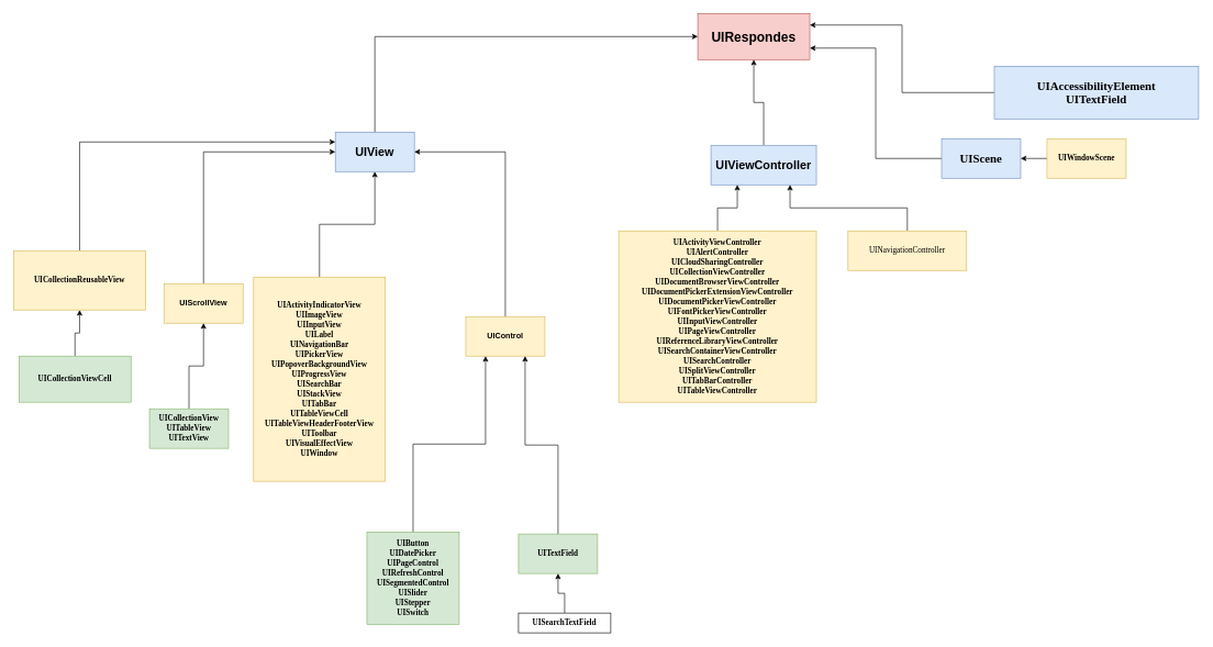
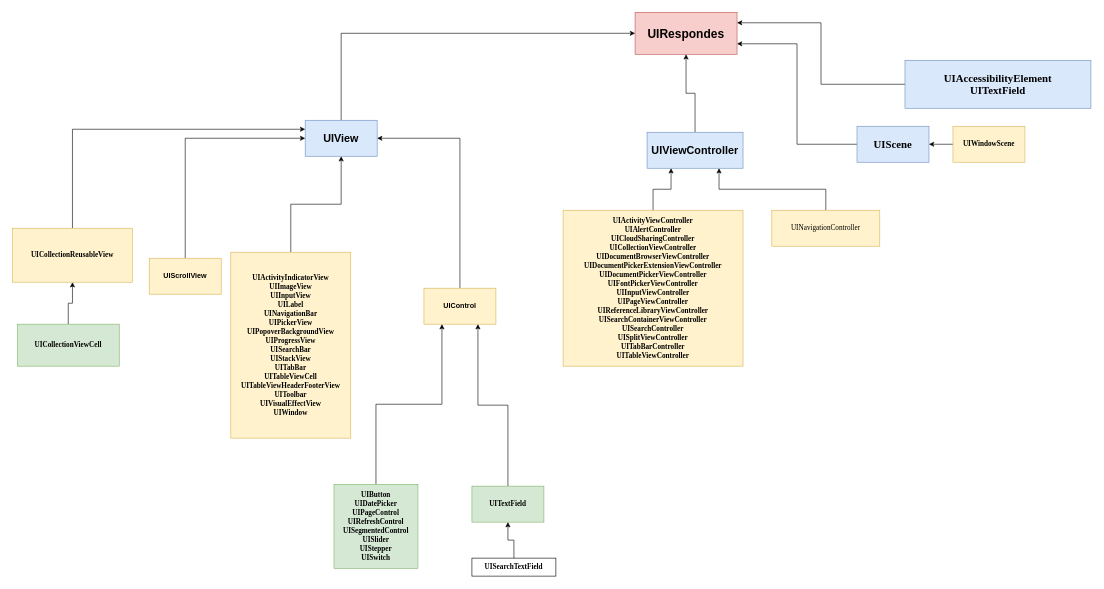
  <mxCell id="0" />
  <mxCell id="1" parent="0" />
  <mxCell id="2" value="UIRespondes" style="rounded=0;whiteSpace=wrap;html=1;fontSize=20;fontStyle=1;fillColor=#f8cecc;strokeColor=#b85450;" vertex="1" parent="1"><mxGeometry x="1058" y="20" width="170" height="70" as="geometry" /></mxCell>
  <mxCell id="3" style="edgeStyle=orthogonalEdgeStyle;rounded=0;orthogonalLoop=1;jettySize=auto;html=1;exitX=0.5;exitY=0;exitDx=0;exitDy=0;entryX=0.5;entryY=1;entryDx=0;entryDy=0;" edge="1" parent="1" source="4" target="6"><mxGeometry relative="1" as="geometry"><mxPoint x="326.143" y="280" as="targetPoint" /></mxGeometry></mxCell>
  <mxCell id="4" value="&lt;p class=&quot;p1&quot; style=&quot;margin: 0px ; font-stretch: normal ; line-height: normal ; font-family: &amp;quot;menlo&amp;quot;&quot;&gt;&lt;span class=&quot;s1&quot;&gt;&lt;span&gt;UIActivityIndicatorView&lt;/span&gt;&lt;/span&gt;&lt;/p&gt;&lt;p class=&quot;p1&quot; style=&quot;margin: 0px ; font-stretch: normal ; line-height: normal ; font-family: &amp;quot;menlo&amp;quot;&quot;&gt;&lt;span class=&quot;s1&quot;&gt;&lt;span&gt;UIImageView&lt;/span&gt;&lt;/span&gt;&lt;/p&gt;&lt;p class=&quot;p1&quot; style=&quot;margin: 0px ; font-stretch: normal ; line-height: normal ; font-family: &amp;quot;menlo&amp;quot;&quot;&gt;&lt;span class=&quot;s1&quot;&gt;&lt;span&gt;UIInputView&lt;/span&gt;&lt;/span&gt;&lt;/p&gt;&lt;p class=&quot;p1&quot; style=&quot;margin: 0px ; font-stretch: normal ; line-height: normal ; font-family: &amp;quot;menlo&amp;quot;&quot;&gt;&lt;span class=&quot;s1&quot;&gt;&lt;span&gt;UILabel&lt;/span&gt;&lt;/span&gt;&lt;/p&gt;&lt;p class=&quot;p1&quot; style=&quot;margin: 0px ; font-stretch: normal ; line-height: normal ; font-family: &amp;quot;menlo&amp;quot;&quot;&gt;&lt;span class=&quot;s1&quot;&gt;&lt;span&gt;UINavigationBar&lt;/span&gt;&lt;/span&gt;&lt;/p&gt;&lt;p class=&quot;p1&quot; style=&quot;margin: 0px ; font-stretch: normal ; line-height: normal ; font-family: &amp;quot;menlo&amp;quot;&quot;&gt;&lt;span class=&quot;s1&quot;&gt;&lt;span&gt;UIPickerView&lt;/span&gt;&lt;/span&gt;&lt;/p&gt;&lt;p class=&quot;p1&quot; style=&quot;margin: 0px ; font-stretch: normal ; line-height: normal ; font-family: &amp;quot;menlo&amp;quot;&quot;&gt;&lt;span class=&quot;s1&quot;&gt;&lt;span&gt;UIPopoverBackgroundView&lt;/span&gt;&lt;/span&gt;&lt;/p&gt;&lt;p class=&quot;p1&quot; style=&quot;margin: 0px ; font-stretch: normal ; line-height: normal ; font-family: &amp;quot;menlo&amp;quot;&quot;&gt;&lt;span class=&quot;s1&quot;&gt;&lt;span&gt;UIProgressView&lt;/span&gt;&lt;/span&gt;&lt;/p&gt;&lt;p class=&quot;p1&quot; style=&quot;margin: 0px ; font-stretch: normal ; line-height: normal ; font-family: &amp;quot;menlo&amp;quot;&quot;&gt;&lt;span&gt;UISearchBar&lt;/span&gt;&lt;/p&gt;&lt;p class=&quot;p1&quot; style=&quot;margin: 0px ; font-stretch: normal ; line-height: normal ; font-family: &amp;quot;menlo&amp;quot;&quot;&gt;&lt;span class=&quot;s1&quot;&gt;&lt;span&gt;UIStackView&lt;/span&gt;&lt;/span&gt;&lt;/p&gt;&lt;p class=&quot;p1&quot; style=&quot;margin: 0px ; font-stretch: normal ; line-height: normal ; font-family: &amp;quot;menlo&amp;quot;&quot;&gt;&lt;span class=&quot;s1&quot;&gt;&lt;span&gt;UITabBar&lt;/span&gt;&lt;/span&gt;&lt;/p&gt;&lt;p class=&quot;p1&quot; style=&quot;margin: 0px ; font-stretch: normal ; line-height: normal ; font-family: &amp;quot;menlo&amp;quot;&quot;&gt;&lt;span class=&quot;s1&quot;&gt;&lt;span&gt;UITableViewCell&lt;/span&gt;&lt;/span&gt;&lt;/p&gt;&lt;p class=&quot;p1&quot; style=&quot;margin: 0px ; font-stretch: normal ; line-height: normal ; font-family: &amp;quot;menlo&amp;quot;&quot;&gt;&lt;span class=&quot;s1&quot;&gt;&lt;span&gt;UITableViewHeaderFooterView&lt;/span&gt;&lt;/span&gt;&lt;/p&gt;&lt;p class=&quot;p1&quot; style=&quot;margin: 0px ; font-stretch: normal ; line-height: normal ; font-family: &amp;quot;menlo&amp;quot;&quot;&gt;&lt;span class=&quot;s1&quot;&gt;&lt;span&gt;UIToolbar&lt;/span&gt;&lt;/span&gt;&lt;/p&gt;&lt;p class=&quot;p1&quot; style=&quot;margin: 0px ; font-stretch: normal ; line-height: normal ; font-family: &amp;quot;menlo&amp;quot;&quot;&gt;&lt;span class=&quot;s1&quot;&gt;&lt;span&gt;UIVisualEffectView&lt;/span&gt;&lt;/span&gt;&lt;/p&gt;&lt;p class=&quot;p1&quot; style=&quot;margin: 0px ; font-stretch: normal ; line-height: normal ; font-family: &amp;quot;menlo&amp;quot;&quot;&gt;&lt;span class=&quot;s1&quot;&gt;&lt;span&gt;UIWindow&lt;/span&gt;&lt;/span&gt;&lt;/p&gt;" style="rounded=0;whiteSpace=wrap;html=1;align=center;fontStyle=1;fillColor=#fff2cc;strokeColor=#d6b656;" vertex="1" parent="1"><mxGeometry x="384" y="420" width="200" height="310" as="geometry" /></mxCell>
  <mxCell id="5" style="edgeStyle=orthogonalEdgeStyle;rounded=0;orthogonalLoop=1;jettySize=auto;html=1;exitX=0.5;exitY=0;exitDx=0;exitDy=0;entryX=0;entryY=0.5;entryDx=0;entryDy=0;" edge="1" parent="1" source="6" target="2"><mxGeometry relative="1" as="geometry" /></mxCell>
  <mxCell id="6" value="&lt;font style=&quot;font-size: 18px&quot;&gt;UIView&lt;/font&gt;" style="rounded=0;whiteSpace=wrap;html=1;align=center;fontStyle=1;fontSize=18;fillColor=#dae8fc;strokeColor=#6c8ebf;" vertex="1" parent="1"><mxGeometry x="508" y="200" width="120" height="60" as="geometry" /></mxCell>
  <mxCell id="7" style="edgeStyle=orthogonalEdgeStyle;rounded=0;orthogonalLoop=1;jettySize=auto;html=1;exitX=0.5;exitY=0;exitDx=0;exitDy=0;entryX=1;entryY=0.5;entryDx=0;entryDy=0;" edge="1" parent="1" source="8" target="6"><mxGeometry relative="1" as="geometry" /></mxCell>
  <mxCell id="8" value="UIControl" style="rounded=0;whiteSpace=wrap;html=1;align=center;fillColor=#fff2cc;strokeColor=#d6b656;fontStyle=1" vertex="1" parent="1"><mxGeometry x="706" y="480" width="120" height="60" as="geometry" /></mxCell>
  <mxCell id="9" style="edgeStyle=orthogonalEdgeStyle;rounded=0;orthogonalLoop=1;jettySize=auto;html=1;exitX=0.5;exitY=0;exitDx=0;exitDy=0;entryX=0.25;entryY=1;entryDx=0;entryDy=0;" edge="1" parent="1" source="10" target="8"><mxGeometry relative="1" as="geometry" /></mxCell>
  <mxCell id="10" value="&lt;p class=&quot;p1&quot; style=&quot;margin: 0px ; font-stretch: normal ; line-height: normal ; font-family: &amp;#34;menlo&amp;#34;&quot;&gt;&lt;span class=&quot;s1&quot;&gt;&lt;b&gt;UIButton&lt;/b&gt;&lt;/span&gt;&lt;/p&gt;&lt;p class=&quot;p1&quot; style=&quot;margin: 0px ; font-stretch: normal ; line-height: normal ; font-family: &amp;#34;menlo&amp;#34;&quot;&gt;&lt;span class=&quot;s1&quot;&gt;&lt;b&gt;UIDatePicker&lt;/b&gt;&lt;/span&gt;&lt;/p&gt;&lt;p class=&quot;p1&quot; style=&quot;margin: 0px ; font-stretch: normal ; line-height: normal ; font-family: &amp;#34;menlo&amp;#34;&quot;&gt;&lt;span class=&quot;s1&quot;&gt;&lt;b&gt;UIPageControl&lt;/b&gt;&lt;/span&gt;&lt;/p&gt;&lt;p class=&quot;p1&quot; style=&quot;margin: 0px ; font-stretch: normal ; line-height: normal ; font-family: &amp;#34;menlo&amp;#34;&quot;&gt;&lt;span class=&quot;s1&quot;&gt;&lt;b&gt;UIRefreshControl&lt;/b&gt;&lt;/span&gt;&lt;/p&gt;&lt;p class=&quot;p1&quot; style=&quot;margin: 0px ; font-stretch: normal ; line-height: normal ; font-family: &amp;#34;menlo&amp;#34;&quot;&gt;&lt;span class=&quot;s1&quot;&gt;&lt;b&gt;UISegmentedControl&lt;/b&gt;&lt;/span&gt;&lt;/p&gt;&lt;p class=&quot;p1&quot; style=&quot;margin: 0px ; font-stretch: normal ; line-height: normal ; font-family: &amp;#34;menlo&amp;#34;&quot;&gt;&lt;span class=&quot;s1&quot;&gt;&lt;b&gt;UISlider&lt;/b&gt;&lt;/span&gt;&lt;/p&gt;&lt;p class=&quot;p1&quot; style=&quot;margin: 0px ; font-stretch: normal ; line-height: normal ; font-family: &amp;#34;menlo&amp;#34;&quot;&gt;&lt;span class=&quot;s1&quot;&gt;&lt;b&gt;UIStepper&lt;/b&gt;&lt;/span&gt;&lt;/p&gt;&lt;p class=&quot;p1&quot; style=&quot;margin: 0px ; font-stretch: normal ; line-height: normal ; font-family: &amp;#34;menlo&amp;#34;&quot;&gt;&lt;span class=&quot;s1&quot;&gt;&lt;b&gt;UISwitch&lt;/b&gt;&lt;/span&gt;&lt;/p&gt;" style="rounded=0;whiteSpace=wrap;html=1;align=center;fillColor=#d5e8d4;strokeColor=#82b366;" vertex="1" parent="1"><mxGeometry x="556" y="807" width="140" height="140" as="geometry" /></mxCell>
  <mxCell id="11" style="edgeStyle=orthogonalEdgeStyle;rounded=0;orthogonalLoop=1;jettySize=auto;html=1;exitX=0.5;exitY=0;exitDx=0;exitDy=0;entryX=0;entryY=0.5;entryDx=0;entryDy=0;" edge="1" parent="1" source="12" target="6"><mxGeometry relative="1" as="geometry" /></mxCell>
  <mxCell id="12" value="UIScrollView" style="rounded=0;whiteSpace=wrap;html=1;align=center;fontStyle=1;fillColor=#fff2cc;strokeColor=#d6b656;" vertex="1" parent="1"><mxGeometry x="248" y="430" width="120" height="60" as="geometry" /></mxCell>
- <mxCell id="13" style="edgeStyle=orthogonalEdgeStyle;rounded=0;orthogonalLoop=1;jettySize=auto;html=1;exitX=0.5;exitY=0;exitDx=0;exitDy=0;entryX=0.5;entryY=1;entryDx=0;entryDy=0;" edge="1" parent="1" source="14" target="12"><mxGeometry relative="1" as="geometry" /></mxCell>
- <mxCell id="14" value="&lt;p class=&quot;p1&quot; style=&quot;margin: 0px ; font-stretch: normal ; line-height: normal ; font-family: &amp;#34;menlo&amp;#34;&quot;&gt;&lt;span class=&quot;s1&quot;&gt;&lt;b&gt;UICollectionView&lt;/b&gt;&lt;/span&gt;&lt;/p&gt;&lt;p class=&quot;p1&quot; style=&quot;margin: 0px ; font-stretch: normal ; line-height: normal ; font-family: &amp;#34;menlo&amp;#34;&quot;&gt;&lt;span class=&quot;s1&quot;&gt;&lt;b&gt;UITableView&lt;/b&gt;&lt;/span&gt;&lt;/p&gt;&lt;p class=&quot;p1&quot; style=&quot;margin: 0px ; font-stretch: normal ; line-height: normal ; font-family: &amp;#34;menlo&amp;#34;&quot;&gt;&lt;span class=&quot;s1&quot;&gt;&lt;b&gt;UITextView&lt;/b&gt;&lt;/span&gt;&lt;/p&gt;" style="rounded=0;whiteSpace=wrap;html=1;align=center;fillColor=#d5e8d4;strokeColor=#82b366;" vertex="1" parent="1"><mxGeometry x="226" y="620" width="120" height="60" as="geometry" /></mxCell>
  <mxCell id="15" style="edgeStyle=orthogonalEdgeStyle;rounded=0;orthogonalLoop=1;jettySize=auto;html=1;exitX=0.5;exitY=0;exitDx=0;exitDy=0;entryX=0.5;entryY=1;entryDx=0;entryDy=0;" edge="1" parent="1" source="16" target="2"><mxGeometry relative="1" as="geometry" /></mxCell>
  <mxCell id="16" value="UIViewController" style="rounded=0;whiteSpace=wrap;html=1;align=center;fontSize=18;fontStyle=1;fillColor=#dae8fc;strokeColor=#6c8ebf;" vertex="1" parent="1"><mxGeometry x="1078" y="220" width="160" height="60" as="geometry" /></mxCell>
  <mxCell id="17" style="edgeStyle=orthogonalEdgeStyle;rounded=0;orthogonalLoop=1;jettySize=auto;html=1;exitX=0.5;exitY=0;exitDx=0;exitDy=0;entryX=0.25;entryY=1;entryDx=0;entryDy=0;" edge="1" parent="1" source="18" target="16"><mxGeometry relative="1" as="geometry" /></mxCell>
  <mxCell id="18" value="&lt;p class=&quot;p1&quot; style=&quot;margin: 0px ; font-stretch: normal ; line-height: normal ; font-family: &amp;#34;menlo&amp;#34;&quot;&gt;&lt;span class=&quot;s1&quot;&gt;&lt;b&gt;UIActivityViewController&lt;/b&gt;&lt;/span&gt;&lt;/p&gt;&lt;p class=&quot;p1&quot; style=&quot;margin: 0px ; font-stretch: normal ; line-height: normal ; font-family: &amp;#34;menlo&amp;#34;&quot;&gt;&lt;span class=&quot;s1&quot;&gt;&lt;b&gt;UIAlertController&lt;/b&gt;&lt;/span&gt;&lt;/p&gt;&lt;p class=&quot;p1&quot; style=&quot;margin: 0px ; font-stretch: normal ; line-height: normal ; font-family: &amp;#34;menlo&amp;#34;&quot;&gt;&lt;span class=&quot;s1&quot;&gt;&lt;b&gt;UICloudSharingController&lt;/b&gt;&lt;/span&gt;&lt;/p&gt;&lt;p class=&quot;p1&quot; style=&quot;margin: 0px ; font-stretch: normal ; line-height: normal ; font-family: &amp;#34;menlo&amp;#34;&quot;&gt;&lt;span class=&quot;s1&quot;&gt;&lt;b&gt;UICollectionViewController&lt;/b&gt;&lt;/span&gt;&lt;/p&gt;&lt;p class=&quot;p1&quot; style=&quot;margin: 0px ; font-stretch: normal ; line-height: normal ; font-family: &amp;#34;menlo&amp;#34;&quot;&gt;&lt;span class=&quot;s1&quot;&gt;&lt;b&gt;UIDocumentBrowserViewController&lt;/b&gt;&lt;/span&gt;&lt;/p&gt;&lt;p class=&quot;p1&quot; style=&quot;margin: 0px ; font-stretch: normal ; line-height: normal ; font-family: &amp;#34;menlo&amp;#34;&quot;&gt;&lt;span class=&quot;s1&quot;&gt;&lt;b&gt;UIDocumentPickerExtensionViewController&lt;/b&gt;&lt;/span&gt;&lt;/p&gt;&lt;p class=&quot;p1&quot; style=&quot;margin: 0px ; font-stretch: normal ; line-height: normal ; font-family: &amp;#34;menlo&amp;#34;&quot;&gt;&lt;span class=&quot;s1&quot;&gt;&lt;b&gt;UIDocumentPickerViewController&lt;/b&gt;&lt;/span&gt;&lt;/p&gt;&lt;p class=&quot;p1&quot; style=&quot;margin: 0px ; font-stretch: normal ; line-height: normal ; font-family: &amp;#34;menlo&amp;#34;&quot;&gt;&lt;span class=&quot;s1&quot;&gt;&lt;b&gt;UIFontPickerViewController&lt;/b&gt;&lt;/span&gt;&lt;/p&gt;&lt;p class=&quot;p1&quot; style=&quot;margin: 0px ; font-stretch: normal ; line-height: normal ; font-family: &amp;#34;menlo&amp;#34;&quot;&gt;&lt;span class=&quot;s1&quot;&gt;&lt;b&gt;UIInputViewController&lt;/b&gt;&lt;/span&gt;&lt;/p&gt;&lt;p class=&quot;p1&quot; style=&quot;margin: 0px ; font-stretch: normal ; line-height: normal ; font-family: &amp;#34;menlo&amp;#34;&quot;&gt;&lt;span class=&quot;s1&quot;&gt;&lt;b&gt;UIPageViewController&lt;/b&gt;&lt;/span&gt;&lt;/p&gt;&lt;p class=&quot;p1&quot; style=&quot;margin: 0px ; font-stretch: normal ; line-height: normal ; font-family: &amp;#34;menlo&amp;#34;&quot;&gt;&lt;span class=&quot;s1&quot;&gt;&lt;b&gt;UIReferenceLibraryViewController&lt;/b&gt;&lt;/span&gt;&lt;/p&gt;&lt;p class=&quot;p1&quot; style=&quot;margin: 0px ; font-stretch: normal ; line-height: normal ; font-family: &amp;#34;menlo&amp;#34;&quot;&gt;&lt;span class=&quot;s1&quot;&gt;&lt;b&gt;UISearchContainerViewController&lt;/b&gt;&lt;/span&gt;&lt;/p&gt;&lt;p class=&quot;p1&quot; style=&quot;margin: 0px ; font-stretch: normal ; line-height: normal ; font-family: &amp;#34;menlo&amp;#34;&quot;&gt;&lt;span class=&quot;s1&quot;&gt;&lt;b&gt;UISearchController&lt;/b&gt;&lt;/span&gt;&lt;/p&gt;&lt;p class=&quot;p1&quot; style=&quot;margin: 0px ; font-stretch: normal ; line-height: normal ; font-family: &amp;#34;menlo&amp;#34;&quot;&gt;&lt;span class=&quot;s1&quot;&gt;&lt;b&gt;UISplitViewController&lt;/b&gt;&lt;/span&gt;&lt;/p&gt;&lt;p class=&quot;p1&quot; style=&quot;margin: 0px ; font-stretch: normal ; line-height: normal ; font-family: &amp;#34;menlo&amp;#34;&quot;&gt;&lt;span class=&quot;s1&quot;&gt;&lt;b&gt;UITabBarController&lt;/b&gt;&lt;/span&gt;&lt;/p&gt;&lt;p class=&quot;p1&quot; style=&quot;margin: 0px ; font-stretch: normal ; line-height: normal ; font-family: &amp;#34;menlo&amp;#34;&quot;&gt;&lt;span class=&quot;s1&quot;&gt;&lt;b&gt;UITableViewController&lt;/b&gt;&lt;/span&gt;&lt;/p&gt;" style="rounded=0;whiteSpace=wrap;html=1;align=center;fillColor=#fff2cc;strokeColor=#d6b656;" vertex="1" parent="1"><mxGeometry x="938" y="350" width="300" height="260" as="geometry" /></mxCell>
  <mxCell id="19" style="edgeStyle=orthogonalEdgeStyle;rounded=0;orthogonalLoop=1;jettySize=auto;html=1;exitX=0.5;exitY=0;exitDx=0;exitDy=0;entryX=0.75;entryY=1;entryDx=0;entryDy=0;" edge="1" parent="1" source="20" target="16"><mxGeometry relative="1" as="geometry" /></mxCell>
  <mxCell id="20" value="&lt;span style=&quot;font-family: &amp;#34;menlo&amp;#34; ; background-color: rgb(255 , 242 , 204)&quot;&gt;UINavigationController&lt;/span&gt;" style="rounded=0;whiteSpace=wrap;html=1;align=center;fillColor=#fff2cc;strokeColor=#d6b656;" vertex="1" parent="1"><mxGeometry x="1286" y="350" width="180" height="60" as="geometry" /></mxCell>
  <mxCell id="21" style="edgeStyle=orthogonalEdgeStyle;rounded=0;orthogonalLoop=1;jettySize=auto;html=1;exitX=0;exitY=0.5;exitDx=0;exitDy=0;entryX=1;entryY=0.25;entryDx=0;entryDy=0;" edge="1" parent="1" source="22" target="2"><mxGeometry relative="1" as="geometry" /></mxCell>
  <mxCell id="22" value="&lt;p class=&quot;p1&quot; style=&quot;margin: 0px; font-stretch: normal; line-height: normal; font-family: menlo; font-size: 18px;&quot;&gt;&lt;span class=&quot;s1&quot; style=&quot;font-size: 18px;&quot;&gt;&lt;span style=&quot;font-size: 18px;&quot;&gt;UIAccessibilityElement&lt;/span&gt;&lt;/span&gt;&lt;/p&gt;&lt;p class=&quot;p1&quot; style=&quot;margin: 0px; font-stretch: normal; line-height: normal; font-family: menlo; font-size: 18px;&quot;&gt;&lt;span class=&quot;s1&quot; style=&quot;font-size: 18px;&quot;&gt;&lt;span style=&quot;font-size: 18px;&quot;&gt;UITextField&lt;/span&gt;&lt;span style=&quot;font-size: 18px;&quot;&gt;&lt;br style=&quot;font-size: 18px;&quot;&gt;&lt;/span&gt;&lt;/span&gt;&lt;/p&gt;" style="rounded=0;whiteSpace=wrap;html=1;align=center;fontSize=18;fontStyle=1;fillColor=#dae8fc;strokeColor=#6c8ebf;" vertex="1" parent="1"><mxGeometry x="1508" y="100" width="310" height="80" as="geometry" /></mxCell>
  <mxCell id="23" style="edgeStyle=orthogonalEdgeStyle;rounded=0;orthogonalLoop=1;jettySize=auto;html=1;exitX=0;exitY=0.5;exitDx=0;exitDy=0;entryX=1;entryY=0.75;entryDx=0;entryDy=0;" edge="1" parent="1" source="24" target="2"><mxGeometry relative="1" as="geometry" /></mxCell>
  <mxCell id="24" value="&lt;p class=&quot;p1&quot; style=&quot;margin: 0px ; font-stretch: normal ; line-height: normal ; font-family: &amp;#34;menlo&amp;#34;&quot;&gt;&lt;span class=&quot;s1&quot;&gt;&lt;b&gt;&lt;font style=&quot;font-size: 18px&quot;&gt;UIScene&lt;/font&gt;&lt;/b&gt;&lt;/span&gt;&lt;/p&gt;" style="rounded=0;whiteSpace=wrap;html=1;align=center;fillColor=#dae8fc;strokeColor=#6c8ebf;" vertex="1" parent="1"><mxGeometry x="1428" y="210" width="120" height="60" as="geometry" /></mxCell>
  <mxCell id="25" style="edgeStyle=orthogonalEdgeStyle;rounded=0;orthogonalLoop=1;jettySize=auto;html=1;exitX=0;exitY=0.5;exitDx=0;exitDy=0;entryX=1;entryY=0.5;entryDx=0;entryDy=0;" edge="1" parent="1" source="26" target="24"><mxGeometry relative="1" as="geometry" /></mxCell>
  <mxCell id="26" value="&lt;p class=&quot;p1&quot; style=&quot;margin: 0px ; font-stretch: normal ; line-height: normal ; font-family: &amp;#34;menlo&amp;#34;&quot;&gt;&lt;span class=&quot;s1&quot;&gt;&lt;b&gt;UIWindowScene&lt;/b&gt;&lt;/span&gt;&lt;/p&gt;" style="rounded=0;whiteSpace=wrap;html=1;align=center;fillColor=#fff2cc;strokeColor=#d6b656;" vertex="1" parent="1"><mxGeometry x="1588" y="210" width="120" height="60" as="geometry" /></mxCell>
  <mxCell id="27" style="edgeStyle=orthogonalEdgeStyle;rounded=0;orthogonalLoop=1;jettySize=auto;html=1;exitX=0.5;exitY=0;exitDx=0;exitDy=0;entryX=0.75;entryY=1;entryDx=0;entryDy=0;" edge="1" parent="1" source="28" target="8"><mxGeometry relative="1" as="geometry" /></mxCell>
  <mxCell id="28" value="&lt;b style=&quot;font-family: &amp;#34;menlo&amp;#34;&quot;&gt;UITextField&lt;/b&gt;" style="rounded=0;whiteSpace=wrap;html=1;align=center;fillColor=#d5e8d4;strokeColor=#82b366;" vertex="1" parent="1"><mxGeometry x="786" y="810" width="120" height="60" as="geometry" /></mxCell>
  <mxCell id="29" style="edgeStyle=orthogonalEdgeStyle;rounded=0;orthogonalLoop=1;jettySize=auto;html=1;exitX=0.5;exitY=0;exitDx=0;exitDy=0;entryX=0.5;entryY=1;entryDx=0;entryDy=0;" edge="1" parent="1" source="30" target="28"><mxGeometry relative="1" as="geometry" /></mxCell>
  <mxCell id="30" value="&lt;p class=&quot;p1&quot; style=&quot;margin: 0px ; font-stretch: normal ; line-height: normal ; font-family: &amp;#34;menlo&amp;#34;&quot;&gt;&lt;span class=&quot;s1&quot;&gt;&lt;b&gt;UISearchTextField&lt;/b&gt;&lt;/span&gt;&lt;/p&gt;" style="rounded=0;whiteSpace=wrap;html=1;align=center;" vertex="1" parent="1"><mxGeometry x="786" y="930" width="140" height="30" as="geometry" /></mxCell>
  <mxCell id="31" style="edgeStyle=orthogonalEdgeStyle;rounded=0;orthogonalLoop=1;jettySize=auto;html=1;exitX=0.5;exitY=0;exitDx=0;exitDy=0;entryX=0;entryY=0.25;entryDx=0;entryDy=0;" edge="1" parent="1" source="32" target="6"><mxGeometry relative="1" as="geometry" /></mxCell>
  <mxCell id="32" value="&lt;b style=&quot;font-family: &amp;#34;menlo&amp;#34;&quot;&gt;UICollectionReusableView&lt;/b&gt;" style="rounded=0;whiteSpace=wrap;html=1;align=center;fillColor=#fff2cc;strokeColor=#d6b656;" vertex="1" parent="1"><mxGeometry x="20" y="380" width="200" height="90" as="geometry" /></mxCell>
  <mxCell id="33" style="edgeStyle=orthogonalEdgeStyle;rounded=0;orthogonalLoop=1;jettySize=auto;html=1;exitX=0.5;exitY=0;exitDx=0;exitDy=0;entryX=0.5;entryY=1;entryDx=0;entryDy=0;" edge="1" parent="1" source="34" target="32"><mxGeometry relative="1" as="geometry" /></mxCell>
  <mxCell id="34" value="&lt;p class=&quot;p1&quot; style=&quot;margin: 0px ; font-stretch: normal ; line-height: normal ; font-family: &amp;#34;menlo&amp;#34;&quot;&gt;&lt;span class=&quot;s1&quot;&gt;&lt;b&gt;UICollectionViewCell&lt;/b&gt;&lt;/span&gt;&lt;/p&gt;" style="rounded=0;whiteSpace=wrap;html=1;align=center;fillColor=#d5e8d4;strokeColor=#82b366;" vertex="1" parent="1"><mxGeometry x="28" y="540" width="170" height="70" as="geometry" /></mxCell>
